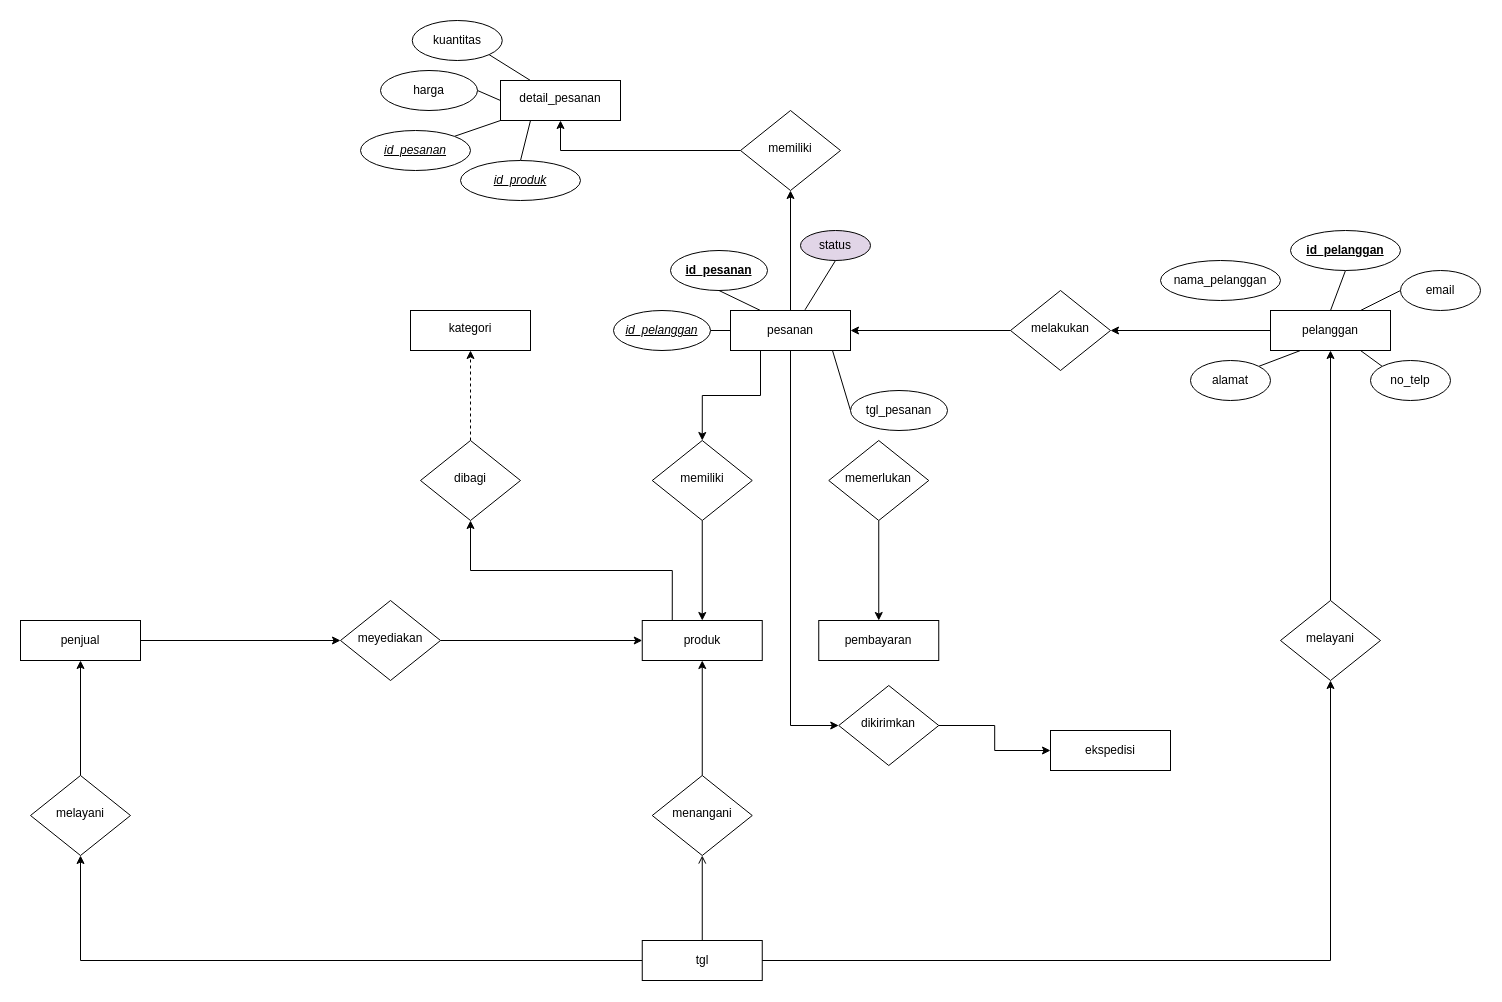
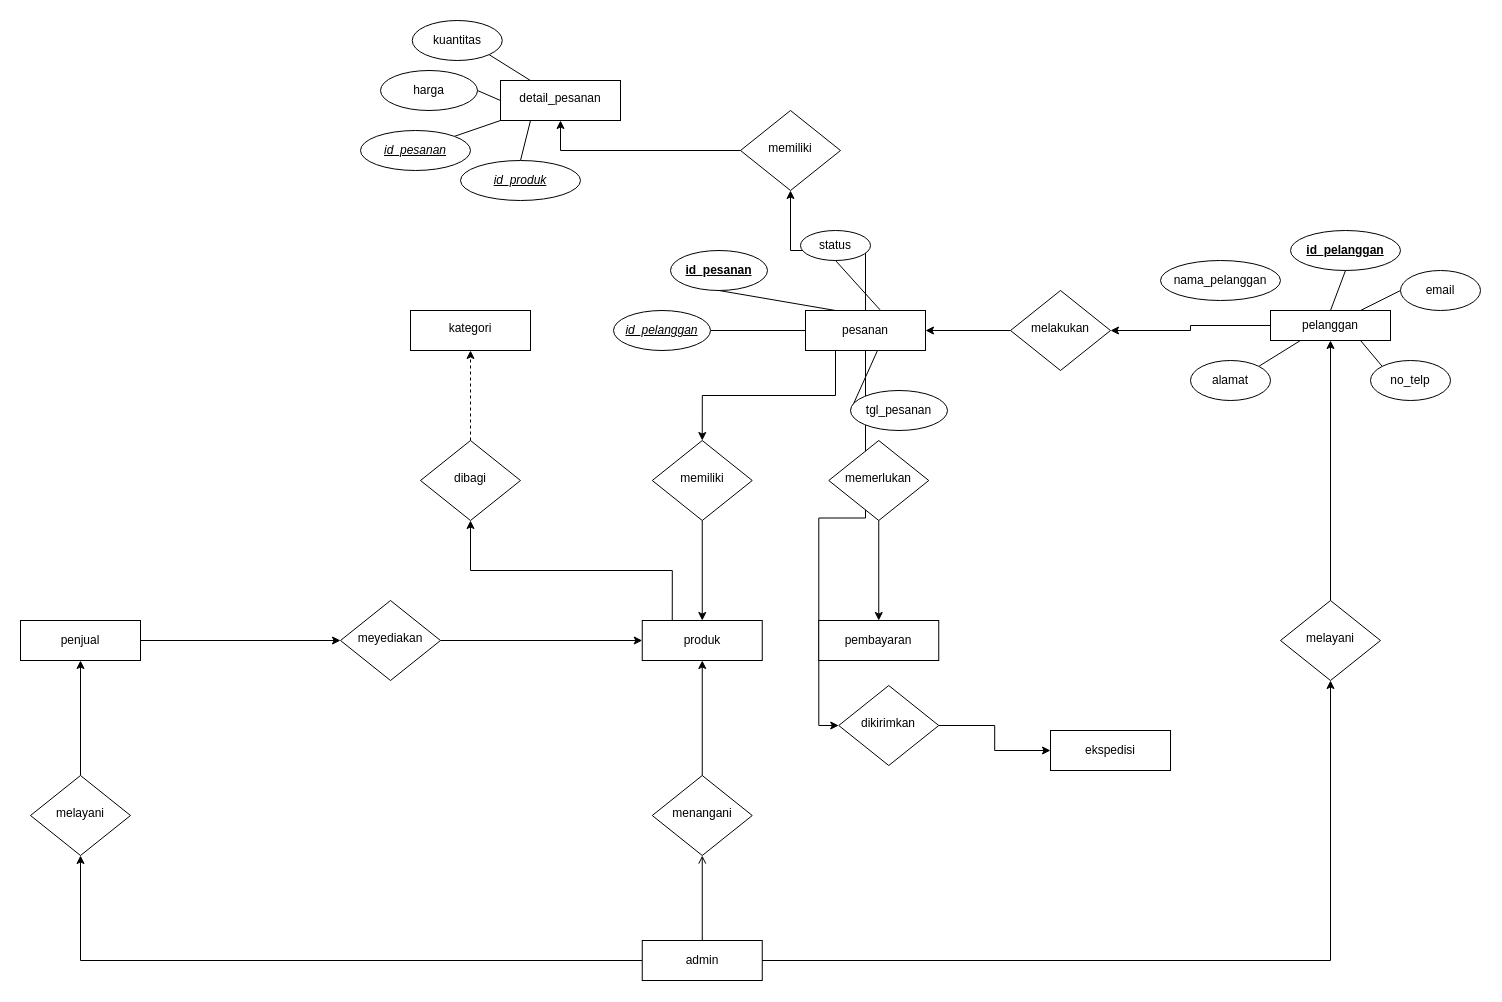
  <mxCell id="0" />
  <mxCell id="1" parent="0" />
  <mxCell id="2" style="edgeStyle=orthogonalEdgeStyle;rounded=0;orthogonalLoop=1;jettySize=auto;html=1;exitX=0.5;exitY=0;exitDx=0;exitDy=0;entryX=0.5;entryY=1;entryDx=0;entryDy=0;endArrow=open;" parent="1" source="5" target="32" edge="1"><mxGeometry relative="1" as="geometry"><mxPoint x="630" y="950" as="targetPoint" /><Array as="points" /></mxGeometry></mxCell>
  <mxCell id="3" style="edgeStyle=orthogonalEdgeStyle;rounded=0;orthogonalLoop=1;jettySize=auto;html=1;entryX=0.5;entryY=1;entryDx=0;entryDy=0;exitX=0;exitY=0.5;exitDx=0;exitDy=0;" parent="1" source="5" target="35" edge="1"><mxGeometry relative="1" as="geometry"><mxPoint x="150" y="930" as="targetPoint" /><mxPoint x="590" y="1170" as="sourcePoint" /></mxGeometry></mxCell>
  <mxCell id="4" style="edgeStyle=orthogonalEdgeStyle;rounded=0;orthogonalLoop=1;jettySize=auto;html=1;exitX=0.5;exitY=0;exitDx=0;exitDy=0;entryX=0.5;entryY=1;entryDx=0;entryDy=0;" parent="1" source="37" target="25" edge="1"><mxGeometry relative="1" as="geometry" /></mxCell>
- <mxCell id="5" value="tgl" style="rounded=1;whiteSpace=wrap;html=1;fontSize=12;glass=0;strokeWidth=1;shadow=0;arcSize=0;" parent="1" vertex="1"><mxGeometry x="641.75" y="940" width="120" height="40" as="geometry" /></mxCell>
+ <mxCell id="5" value="admin" style="rounded=1;whiteSpace=wrap;html=1;fontSize=12;glass=0;strokeWidth=1;shadow=0;arcSize=0;" parent="1" vertex="1"><mxGeometry x="641.75" y="940" width="120" height="40" as="geometry" /></mxCell>
  <mxCell id="6" style="edgeStyle=orthogonalEdgeStyle;rounded=0;orthogonalLoop=1;jettySize=auto;html=1;exitX=0.25;exitY=0;exitDx=0;exitDy=0;entryX=0.5;entryY=1;entryDx=0;entryDy=0;" edge="1" parent="1" source="7" target="47"><mxGeometry relative="1" as="geometry"><mxPoint x="470" y="490" as="targetPoint" /></mxGeometry></mxCell>
  <mxCell id="7" value="produk" style="rounded=1;whiteSpace=wrap;html=1;fontSize=12;glass=0;strokeWidth=1;shadow=0;arcSize=0;" parent="1" vertex="1"><mxGeometry x="641.75" y="620" width="120" height="40" as="geometry" /></mxCell>
  <mxCell id="8" value="" style="edgeStyle=orthogonalEdgeStyle;rounded=0;orthogonalLoop=1;jettySize=auto;html=1;exitX=0;exitY=0.5;exitDx=0;exitDy=0;entryX=1;entryY=0.5;entryDx=0;entryDy=0;" parent="1" source="9" target="16" edge="1"><mxGeometry relative="1" as="geometry"><mxPoint x="880" y="370" as="targetPoint" /></mxGeometry></mxCell>
  <mxCell id="9" value="melakukan" style="rhombus;whiteSpace=wrap;html=1;shadow=0;fontFamily=Helvetica;fontSize=12;align=center;strokeWidth=1;spacing=6;spacingTop=-4;" parent="1" vertex="1"><mxGeometry x="1010" y="290" width="100" height="80" as="geometry" /></mxCell>
  <mxCell id="10" style="edgeStyle=orthogonalEdgeStyle;rounded=0;orthogonalLoop=1;jettySize=auto;html=1;exitX=0.25;exitY=1;exitDx=0;exitDy=0;entryX=0.5;entryY=0;entryDx=0;entryDy=0;" parent="1" source="16" target="27" edge="1"><mxGeometry relative="1" as="geometry" /></mxCell>
  <mxCell id="11" style="edgeStyle=orthogonalEdgeStyle;rounded=0;orthogonalLoop=1;jettySize=auto;html=1;exitX=0.5;exitY=0;exitDx=0;exitDy=0;entryX=0.5;entryY=1;entryDx=0;entryDy=0;" edge="1" parent="1" source="16" target="39"><mxGeometry relative="1" as="geometry" /></mxCell>
  <mxCell id="12" style="edgeStyle=orthogonalEdgeStyle;rounded=0;orthogonalLoop=1;jettySize=auto;html=1;exitX=0.5;exitY=1;exitDx=0;exitDy=0;entryX=0;entryY=0.5;entryDx=0;entryDy=0;" edge="1" parent="1" source="16" target="49"><mxGeometry relative="1" as="geometry"><mxPoint x="790.143" y="760" as="targetPoint" /></mxGeometry></mxCell>
  <mxCell id="13" style="rounded=0;orthogonalLoop=1;jettySize=auto;html=1;exitX=0.75;exitY=0;exitDx=0;exitDy=0;entryX=0;entryY=0.5;entryDx=0;entryDy=0;endArrow=none;endFill=0;" edge="1" parent="1" source="16" target="61"><mxGeometry relative="1" as="geometry" /></mxCell>
  <mxCell id="14" style="rounded=0;orthogonalLoop=1;jettySize=auto;html=1;exitX=0;exitY=0.5;exitDx=0;exitDy=0;entryX=1;entryY=0.5;entryDx=0;entryDy=0;endArrow=none;endFill=0;" edge="1" parent="1" source="16" target="62"><mxGeometry relative="1" as="geometry" /></mxCell>
  <mxCell id="15" style="rounded=0;orthogonalLoop=1;jettySize=auto;html=1;exitX=0.25;exitY=0;exitDx=0;exitDy=0;entryX=0.5;entryY=1;entryDx=0;entryDy=0;endArrow=none;endFill=0;" edge="1" parent="1" source="16" target="60"><mxGeometry relative="1" as="geometry" /></mxCell>
- <mxCell id="16" value="pesanan" style="rounded=1;whiteSpace=wrap;html=1;fontSize=12;glass=0;strokeWidth=1;shadow=0;arcSize=0;" parent="1" vertex="1"><mxGeometry x="730" y="310" width="120" height="40" as="geometry" /></mxCell>
+ <mxCell id="16" value="pesanan" style="rounded=1;whiteSpace=wrap;html=1;fontSize=12;glass=0;strokeWidth=1;shadow=0;arcSize=0;" parent="1" vertex="1"><mxGeometry x="805" y="310" width="120" height="40" as="geometry" /></mxCell>
  <mxCell id="17" value="pembayaran" style="rounded=1;whiteSpace=wrap;html=1;fontSize=12;glass=0;strokeWidth=1;shadow=0;arcSize=0;" parent="1" vertex="1"><mxGeometry x="818.25" y="620" width="120" height="40" as="geometry" /></mxCell>
  <mxCell id="18" style="edgeStyle=orthogonalEdgeStyle;rounded=0;orthogonalLoop=1;jettySize=auto;html=1;entryX=0;entryY=0.5;entryDx=0;entryDy=0;" parent="1" source="19" target="31" edge="1"><mxGeometry relative="1" as="geometry"><mxPoint x="80" y="870" as="targetPoint" /><Array as="points"><mxPoint x="340" y="640" /></Array></mxGeometry></mxCell>
  <mxCell id="19" value="penjual" style="rounded=1;whiteSpace=wrap;html=1;fontSize=12;glass=0;strokeWidth=1;shadow=0;arcSize=0;" parent="1" vertex="1"><mxGeometry x="20" y="620" width="120" height="40" as="geometry" /></mxCell>
  <mxCell id="20" value="" style="edgeStyle=orthogonalEdgeStyle;rounded=0;orthogonalLoop=1;jettySize=auto;html=1;exitX=0;exitY=0.5;exitDx=0;exitDy=0;entryX=1;entryY=0.5;entryDx=0;entryDy=0;" parent="1" source="25" target="9" edge="1"><mxGeometry relative="1" as="geometry"><mxPoint x="1180" y="430" as="targetPoint" /></mxGeometry></mxCell>
  <mxCell id="21" value="" style="rounded=0;orthogonalLoop=1;jettySize=auto;html=1;endArrow=none;endFill=0;exitX=0.5;exitY=0;exitDx=0;exitDy=0;entryX=0.5;entryY=1;entryDx=0;entryDy=0;" edge="1" parent="1" source="25" target="51"><mxGeometry relative="1" as="geometry" /></mxCell>
  <mxCell id="22" style="rounded=0;orthogonalLoop=1;jettySize=auto;html=1;exitX=0.75;exitY=0;exitDx=0;exitDy=0;entryX=0;entryY=0.5;entryDx=0;entryDy=0;endArrow=none;endFill=0;" edge="1" parent="1" source="25" target="53"><mxGeometry relative="1" as="geometry" /></mxCell>
  <mxCell id="23" style="rounded=0;orthogonalLoop=1;jettySize=auto;html=1;exitX=0.75;exitY=1;exitDx=0;exitDy=0;entryX=0;entryY=0;entryDx=0;entryDy=0;endArrow=none;endFill=0;" edge="1" parent="1" source="25" target="55"><mxGeometry relative="1" as="geometry" /></mxCell>
  <mxCell id="24" style="rounded=0;orthogonalLoop=1;jettySize=auto;html=1;exitX=0.25;exitY=1;exitDx=0;exitDy=0;entryX=1;entryY=0;entryDx=0;entryDy=0;endArrow=none;endFill=0;" edge="1" parent="1" source="25" target="54"><mxGeometry relative="1" as="geometry" /></mxCell>
- <mxCell id="25" value="pelanggan" style="rounded=1;whiteSpace=wrap;html=1;fontSize=12;glass=0;strokeWidth=1;shadow=0;arcSize=0;" parent="1" vertex="1"><mxGeometry x="1270" y="310" width="120" height="40" as="geometry" /></mxCell>
+ <mxCell id="25" value="pelanggan" style="rounded=1;whiteSpace=wrap;html=1;fontSize=12;glass=0;strokeWidth=1;shadow=0;arcSize=0;" parent="1" vertex="1"><mxGeometry x="1270" y="310" width="120" height="30" as="geometry" /></mxCell>
  <mxCell id="26" value="" style="edgeStyle=orthogonalEdgeStyle;rounded=0;orthogonalLoop=1;jettySize=auto;html=1;" parent="1" source="27" target="7" edge="1"><mxGeometry relative="1" as="geometry" /></mxCell>
  <mxCell id="27" value="memiliki" style="rhombus;whiteSpace=wrap;html=1;shadow=0;fontFamily=Helvetica;fontSize=12;align=center;strokeWidth=1;spacing=6;spacingTop=-4;" parent="1" vertex="1"><mxGeometry x="651.75" y="440" width="100" height="80" as="geometry" /></mxCell>
  <mxCell id="28" value="" style="edgeStyle=orthogonalEdgeStyle;rounded=0;orthogonalLoop=1;jettySize=auto;html=1;" parent="1" source="29" target="17" edge="1"><mxGeometry relative="1" as="geometry" /></mxCell>
  <mxCell id="29" value="memerlukan" style="rhombus;whiteSpace=wrap;html=1;shadow=0;fontFamily=Helvetica;fontSize=12;align=center;strokeWidth=1;spacing=6;spacingTop=-4;" parent="1" vertex="1"><mxGeometry x="828.25" y="440" width="100" height="80" as="geometry" /></mxCell>
  <mxCell id="30" style="edgeStyle=orthogonalEdgeStyle;rounded=0;orthogonalLoop=1;jettySize=auto;html=1;entryX=0;entryY=0.5;entryDx=0;entryDy=0;exitX=1;exitY=0.5;exitDx=0;exitDy=0;" parent="1" source="31" target="7" edge="1"><mxGeometry relative="1" as="geometry"><Array as="points"><mxPoint x="440" y="640" /></Array></mxGeometry></mxCell>
  <mxCell id="31" value="meyediakan" style="rhombus;whiteSpace=wrap;html=1;shadow=0;fontFamily=Helvetica;fontSize=12;align=center;strokeWidth=1;spacing=6;spacingTop=-4;" parent="1" vertex="1"><mxGeometry x="340" y="600" width="100" height="80" as="geometry" /></mxCell>
  <mxCell id="32" value="menangani" style="rhombus;whiteSpace=wrap;html=1;shadow=0;fontFamily=Helvetica;fontSize=12;align=center;strokeWidth=1;spacing=6;spacingTop=-4;" parent="1" vertex="1"><mxGeometry x="651.75" y="775" width="100" height="80" as="geometry" /></mxCell>
  <mxCell id="33" style="edgeStyle=orthogonalEdgeStyle;rounded=0;orthogonalLoop=1;jettySize=auto;html=1;exitX=0.5;exitY=0;exitDx=0;exitDy=0;entryX=0.5;entryY=1;entryDx=0;entryDy=0;" parent="1" source="32" target="7" edge="1"><mxGeometry relative="1" as="geometry"><mxPoint x="710" y="670" as="targetPoint" /></mxGeometry></mxCell>
  <mxCell id="34" style="edgeStyle=orthogonalEdgeStyle;rounded=0;orthogonalLoop=1;jettySize=auto;html=1;exitX=0.5;exitY=0;exitDx=0;exitDy=0;entryX=0.5;entryY=1;entryDx=0;entryDy=0;" parent="1" source="35" target="19" edge="1"><mxGeometry relative="1" as="geometry" /></mxCell>
  <mxCell id="35" value="melayani" style="rhombus;whiteSpace=wrap;html=1;shadow=0;fontFamily=Helvetica;fontSize=12;align=center;strokeWidth=1;spacing=6;spacingTop=-4;" parent="1" vertex="1"><mxGeometry x="30" y="775" width="100" height="80" as="geometry" /></mxCell>
  <mxCell id="36" value="" style="edgeStyle=orthogonalEdgeStyle;rounded=0;orthogonalLoop=1;jettySize=auto;html=1;exitX=1;exitY=0.5;exitDx=0;exitDy=0;entryX=0.5;entryY=1;entryDx=0;entryDy=0;" parent="1" source="5" target="37" edge="1"><mxGeometry relative="1" as="geometry"><mxPoint x="762" y="1160" as="sourcePoint" /><mxPoint x="1330" y="350" as="targetPoint" /></mxGeometry></mxCell>
  <mxCell id="37" value="melayani" style="rhombus;whiteSpace=wrap;html=1;shadow=0;fontFamily=Helvetica;fontSize=12;align=center;strokeWidth=1;spacing=6;spacingTop=-4;" parent="1" vertex="1"><mxGeometry x="1280" y="600" width="100" height="80" as="geometry" /></mxCell>
  <mxCell id="38" value="" style="edgeStyle=orthogonalEdgeStyle;rounded=0;orthogonalLoop=1;jettySize=auto;html=1;entryX=0.5;entryY=1;entryDx=0;entryDy=0;" edge="1" parent="1" source="39" target="44"><mxGeometry relative="1" as="geometry" /></mxCell>
  <mxCell id="39" value="memiliki" style="rhombus;whiteSpace=wrap;html=1;shadow=0;fontFamily=Helvetica;fontSize=12;align=center;strokeWidth=1;spacing=6;spacingTop=-4;" vertex="1" parent="1"><mxGeometry x="740" y="110" width="100" height="80" as="geometry" /></mxCell>
  <mxCell id="40" style="rounded=0;orthogonalLoop=1;jettySize=auto;html=1;endArrow=none;endFill=0;exitX=0;exitY=1;exitDx=0;exitDy=0;entryX=1;entryY=0;entryDx=0;entryDy=0;" edge="1" parent="1" source="44" target="56"><mxGeometry relative="1" as="geometry"><mxPoint x="670" y="100" as="targetPoint" /></mxGeometry></mxCell>
  <mxCell id="41" style="rounded=0;orthogonalLoop=1;jettySize=auto;html=1;exitX=0;exitY=0.5;exitDx=0;exitDy=0;entryX=1;entryY=0.5;entryDx=0;entryDy=0;endArrow=none;endFill=0;" edge="1" parent="1" source="44" target="57"><mxGeometry relative="1" as="geometry" /></mxCell>
  <mxCell id="42" style="rounded=0;orthogonalLoop=1;jettySize=auto;html=1;exitX=0.25;exitY=0;exitDx=0;exitDy=0;entryX=1;entryY=1;entryDx=0;entryDy=0;endArrow=none;endFill=0;" edge="1" parent="1" source="44" target="58"><mxGeometry relative="1" as="geometry" /></mxCell>
  <mxCell id="43" style="rounded=0;orthogonalLoop=1;jettySize=auto;html=1;exitX=0.25;exitY=1;exitDx=0;exitDy=0;entryX=0.5;entryY=0;entryDx=0;entryDy=0;endArrow=none;endFill=0;" edge="1" parent="1" source="44" target="59"><mxGeometry relative="1" as="geometry" /></mxCell>
  <mxCell id="44" value="detail_pesanan" style="whiteSpace=wrap;html=1;shadow=0;strokeWidth=1;spacing=6;spacingTop=-4;" vertex="1" parent="1"><mxGeometry x="500" y="80" width="120" height="40" as="geometry" /></mxCell>
  <mxCell id="45" value="kategori" style="whiteSpace=wrap;html=1;shadow=0;strokeWidth=1;spacing=6;spacingTop=-4;" vertex="1" parent="1"><mxGeometry x="410" y="310" width="120" height="40" as="geometry" /></mxCell>
  <mxCell id="46" style="edgeStyle=orthogonalEdgeStyle;rounded=0;orthogonalLoop=1;jettySize=auto;html=1;entryX=0.5;entryY=1;entryDx=0;entryDy=0;dashed=1;" edge="1" parent="1" source="47" target="45"><mxGeometry relative="1" as="geometry" /></mxCell>
  <mxCell id="47" value="dibagi" style="rhombus;whiteSpace=wrap;html=1;shadow=0;fontFamily=Helvetica;fontSize=12;align=center;strokeWidth=1;spacing=6;spacingTop=-4;" vertex="1" parent="1"><mxGeometry x="420" y="440" width="100" height="80" as="geometry" /></mxCell>
  <mxCell id="48" style="edgeStyle=orthogonalEdgeStyle;rounded=0;orthogonalLoop=1;jettySize=auto;html=1;exitX=1;exitY=0.5;exitDx=0;exitDy=0;entryX=0;entryY=0.5;entryDx=0;entryDy=0;" edge="1" parent="1" source="49" target="50"><mxGeometry relative="1" as="geometry"><mxPoint x="1040" y="749.667" as="targetPoint" /></mxGeometry></mxCell>
  <mxCell id="49" value="dikirimkan" style="rhombus;whiteSpace=wrap;html=1;shadow=0;fontFamily=Helvetica;fontSize=12;align=center;strokeWidth=1;spacing=6;spacingTop=-4;" vertex="1" parent="1"><mxGeometry x="838.25" y="685" width="100" height="80" as="geometry" /></mxCell>
  <mxCell id="50" value="ekspedisi" style="rounded=1;whiteSpace=wrap;html=1;fontSize=12;glass=0;strokeWidth=1;shadow=0;arcSize=0;" vertex="1" parent="1"><mxGeometry x="1050" y="730" width="120" height="40" as="geometry" /></mxCell>
  <mxCell id="51" value="id_pelanggan" style="ellipse;whiteSpace=wrap;html=1;rounded=1;glass=0;strokeWidth=1;shadow=0;arcSize=0;fontStyle=5" vertex="1" parent="1"><mxGeometry x="1290" width="110" height="40" as="geometry" y="230" /></mxCell>
  <mxCell id="52" value="&lt;span style=&quot;font-weight: 400;&quot;&gt;nama_pelanggan&lt;/span&gt;" style="ellipse;whiteSpace=wrap;html=1;rounded=1;glass=0;strokeWidth=1;shadow=0;arcSize=0;fontStyle=1" vertex="1" parent="1"><mxGeometry x="1160" y="260" width="120" height="40" as="geometry" /></mxCell>
  <mxCell id="53" value="&lt;span style=&quot;font-weight: 400;&quot;&gt;email&lt;/span&gt;" style="ellipse;whiteSpace=wrap;html=1;rounded=1;glass=0;strokeWidth=1;shadow=0;arcSize=0;fontStyle=1" vertex="1" parent="1"><mxGeometry x="1400" y="270" width="80" height="40" as="geometry" /></mxCell>
  <mxCell id="54" value="&lt;span style=&quot;font-weight: 400;&quot;&gt;alamat&lt;/span&gt;" style="ellipse;whiteSpace=wrap;html=1;rounded=1;glass=0;strokeWidth=1;shadow=0;arcSize=0;fontStyle=1" vertex="1" parent="1"><mxGeometry x="1190" y="360" width="80" height="40" as="geometry" /></mxCell>
  <mxCell id="55" value="&lt;span style=&quot;font-weight: 400;&quot;&gt;no_telp&lt;/span&gt;" style="ellipse;whiteSpace=wrap;html=1;rounded=1;glass=0;strokeWidth=1;shadow=0;arcSize=0;fontStyle=1" vertex="1" parent="1"><mxGeometry x="1370" y="360" width="80" height="40" as="geometry" /></mxCell>
  <mxCell id="56" value="id_pesanan" style="ellipse;whiteSpace=wrap;html=1;fontStyle=6" vertex="1" parent="1"><mxGeometry x="360" y="130" width="110" height="40" as="geometry" /></mxCell>
  <mxCell id="57" value="harga" style="ellipse;whiteSpace=wrap;html=1;" vertex="1" parent="1"><mxGeometry x="380" y="70" width="97" height="40" as="geometry" /></mxCell>
  <mxCell id="58" value="kuantitas" style="ellipse;whiteSpace=wrap;html=1;" vertex="1" parent="1"><mxGeometry x="411.75" y="20" width="90" height="40" as="geometry" /></mxCell>
  <mxCell id="59" value="id_produk" style="ellipse;whiteSpace=wrap;html=1;fontStyle=6" vertex="1" parent="1"><mxGeometry x="460" y="160" width="120" height="40" as="geometry" /></mxCell>
  <mxCell id="60" value="id_pesanan" style="ellipse;whiteSpace=wrap;html=1;fontStyle=5" vertex="1" parent="1"><mxGeometry x="670" y="250" width="97" height="40" as="geometry" /></mxCell>
  <mxCell id="61" value="tgl_pesanan" style="ellipse;whiteSpace=wrap;html=1;" vertex="1" parent="1"><mxGeometry x="850" y="390" width="97" height="40" as="geometry" /></mxCell>
  <mxCell id="62" value="id_pelanggan" style="ellipse;whiteSpace=wrap;html=1;fontStyle=6" vertex="1" parent="1"><mxGeometry x="613" y="310" width="97" height="40" as="geometry" /></mxCell>
- <mxCell id="63" value="status" style="ellipse;whiteSpace=wrap;html=1;fillColor=#e1d5e7;" vertex="1" parent="1"><mxGeometry x="800" width="70" height="30" as="geometry" y="230" /></mxCell>
+ <mxCell id="63" value="status" style="ellipse;whiteSpace=wrap;html=1;" vertex="1" parent="1"><mxGeometry x="800" width="70" height="30" as="geometry" y="230" /></mxCell>
  <mxCell id="64" style="rounded=0;orthogonalLoop=1;jettySize=auto;html=1;exitX=0.5;exitY=1;exitDx=0;exitDy=0;entryX=0.621;entryY=-0.017;entryDx=0;entryDy=0;entryPerimeter=0;endArrow=none;endFill=0;" edge="1" parent="1" source="63" target="16"><mxGeometry relative="1" as="geometry" /></mxCell>
